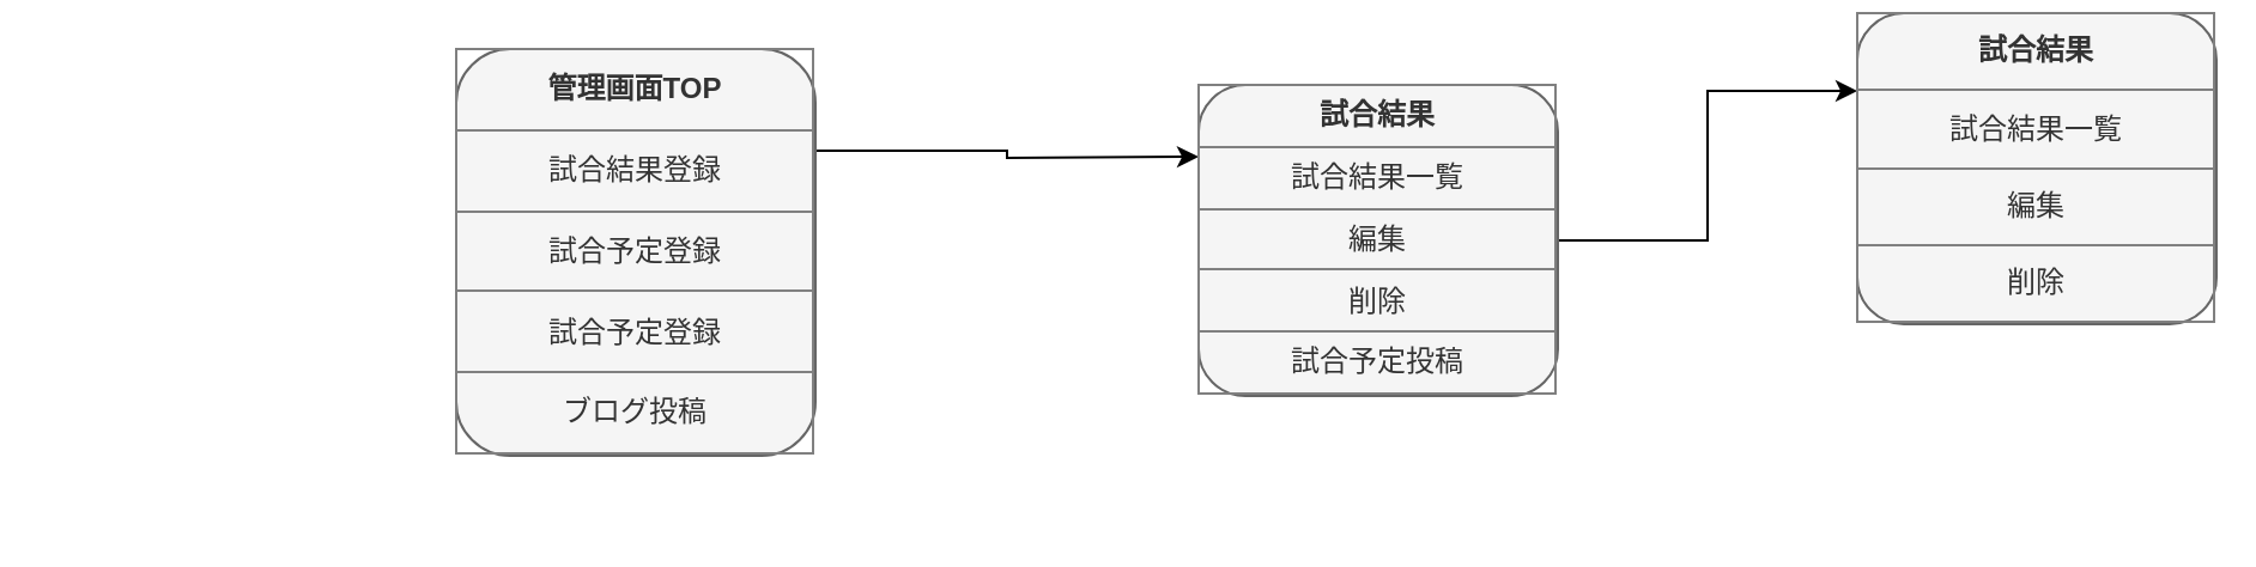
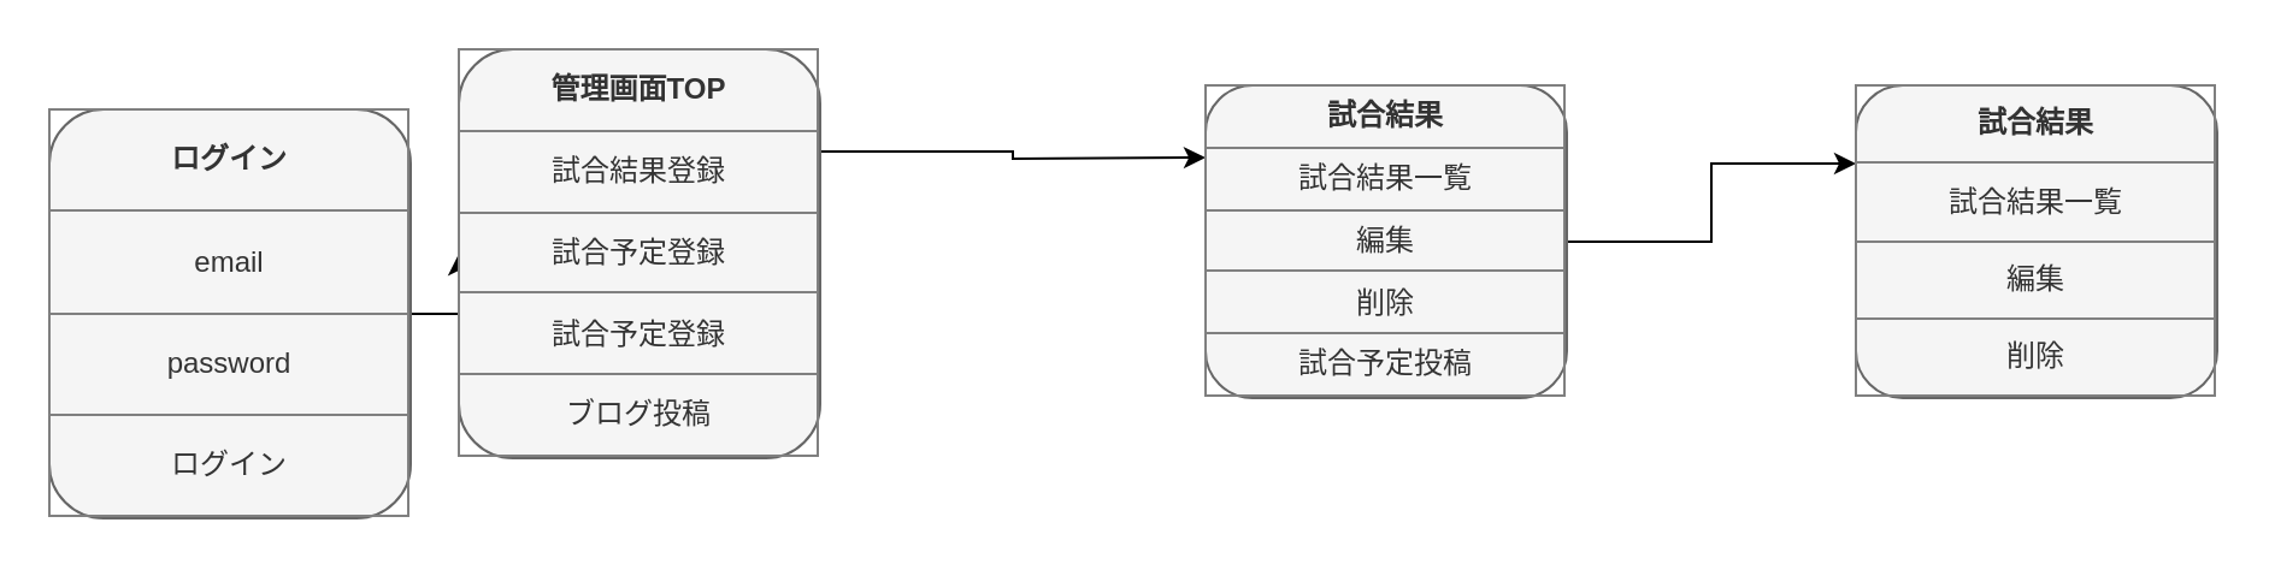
  <mxCell id="0" />
  <mxCell id="1" parent="0" />
+ <mxCell id="2" style="edgeStyle=orthogonalEdgeStyle;rounded=0;orthogonalLoop=1;jettySize=auto;html=1;entryX=0;entryY=0.5;entryDx=0;entryDy=0;" parent="1" source="3" target="5" edge="1"><mxGeometry relative="1" as="geometry" /></mxCell>
+ <mxCell id="3" value="&lt;table border=&quot;1&quot; width=&quot;100%&quot; cellpadding=&quot;4&quot; style=&quot;width: 100% ; height: 100% ; border-collapse: collapse&quot;&gt;&lt;tbody&gt;&lt;tr&gt;&lt;th&gt;&lt;b&gt;ログイン&lt;/b&gt;&lt;/th&gt;&lt;/tr&gt;&lt;tr&gt;&lt;td&gt;email&lt;/td&gt;&lt;/tr&gt;&lt;tr&gt;&lt;td&gt;password&lt;br&gt;&lt;/td&gt;&lt;/tr&gt;&lt;tr&gt;&lt;td&gt;ログイン&lt;/td&gt;&lt;/tr&gt;&lt;/tbody&gt;&lt;/table&gt;" style="text;html=1;overflow=fill;fillColor=#f5f5f5;strokeColor=#666666;fontColor=#333333;rounded=1;align=center;" parent="1" vertex="1"><mxGeometry x="20" y="45" width="150" height="170" as="geometry" /></mxCell>
  <mxCell id="4" style="edgeStyle=orthogonalEdgeStyle;rounded=0;orthogonalLoop=1;jettySize=auto;html=1;exitX=1;exitY=0.25;exitDx=0;exitDy=0;" parent="1" source="5" edge="1"><mxGeometry relative="1" as="geometry"><mxPoint x="500" y="65" as="targetPoint" /></mxGeometry></mxCell>
  <mxCell id="5" value="&lt;table border=&quot;1&quot; width=&quot;100%&quot; cellpadding=&quot;4&quot; style=&quot;width: 100% ; height: 100% ; border-collapse: collapse&quot;&gt;&lt;tbody&gt;&lt;tr&gt;&lt;th&gt;管理画面TOP&lt;/th&gt;&lt;/tr&gt;&lt;tr&gt;&lt;td&gt;試合結果登録&lt;/td&gt;&lt;/tr&gt;&lt;tr&gt;&lt;td&gt;試合予定登録&lt;/td&gt;&lt;/tr&gt;&lt;tr&gt;&lt;td&gt;試合予定登録&lt;br&gt;&lt;/td&gt;&lt;/tr&gt;&lt;tr&gt;&lt;td&gt;ブログ投稿&lt;/td&gt;&lt;/tr&gt;&lt;/tbody&gt;&lt;/table&gt;" style="text;html=1;overflow=fill;fillColor=#f5f5f5;strokeColor=#666666;fontColor=#333333;rounded=1;align=center;" parent="1" vertex="1"><mxGeometry x="190" y="20" width="150" height="170" as="geometry" /></mxCell>
  <mxCell id="6" style="edgeStyle=orthogonalEdgeStyle;rounded=0;orthogonalLoop=1;jettySize=auto;html=1;exitX=1;exitY=0.5;exitDx=0;exitDy=0;entryX=0;entryY=0.25;entryDx=0;entryDy=0;" edge="1" parent="1" source="7" target="8"><mxGeometry relative="1" as="geometry"><mxPoint x="690" y="55" as="targetPoint" /></mxGeometry></mxCell>
  <mxCell id="7" value="&lt;table border=&quot;1&quot; width=&quot;100%&quot; cellpadding=&quot;4&quot; style=&quot;width: 100% ; height: 100% ; border-collapse: collapse&quot;&gt;&lt;tbody&gt;&lt;tr&gt;&lt;th&gt;試合結果&lt;/th&gt;&lt;/tr&gt;&lt;tr&gt;&lt;td&gt;試合結果一覧&lt;/td&gt;&lt;/tr&gt;&lt;tr&gt;&lt;td&gt;編集&lt;/td&gt;&lt;/tr&gt;&lt;tr&gt;&lt;td&gt;削除&lt;br&gt;&lt;/td&gt;&lt;/tr&gt;&lt;tr&gt;&lt;td&gt;試合予定投稿&lt;/td&gt;&lt;/tr&gt;&lt;/tbody&gt;&lt;/table&gt;" style="text;html=1;overflow=fill;fillColor=#f5f5f5;strokeColor=#666666;fontColor=#333333;rounded=1;align=center;" vertex="1" parent="1"><mxGeometry x="500" width="150" height="130" as="geometry" y="35" /></mxCell>
- <mxCell id="8" value="&lt;table border=&quot;1&quot; width=&quot;100%&quot; cellpadding=&quot;4&quot; style=&quot;width: 100% ; height: 100% ; border-collapse: collapse&quot;&gt;&lt;tbody&gt;&lt;tr&gt;&lt;th&gt;試合結果&lt;/th&gt;&lt;/tr&gt;&lt;tr&gt;&lt;td&gt;試合結果一覧&lt;/td&gt;&lt;/tr&gt;&lt;tr&gt;&lt;td&gt;編集&lt;/td&gt;&lt;/tr&gt;&lt;tr&gt;&lt;td&gt;削除&lt;br&gt;&lt;/td&gt;&lt;/tr&gt;&lt;/tbody&gt;&lt;/table&gt;" style="text;html=1;overflow=fill;fillColor=#f5f5f5;strokeColor=#666666;fontColor=#333333;rounded=1;align=center;" vertex="1" parent="1"><mxGeometry x="775" y="5" width="150" height="130" as="geometry" /></mxCell>
+ <mxCell id="8" value="&lt;table border=&quot;1&quot; width=&quot;100%&quot; cellpadding=&quot;4&quot; style=&quot;width: 100% ; height: 100% ; border-collapse: collapse&quot;&gt;&lt;tbody&gt;&lt;tr&gt;&lt;th&gt;試合結果&lt;/th&gt;&lt;/tr&gt;&lt;tr&gt;&lt;td&gt;試合結果一覧&lt;/td&gt;&lt;/tr&gt;&lt;tr&gt;&lt;td&gt;編集&lt;/td&gt;&lt;/tr&gt;&lt;tr&gt;&lt;td&gt;削除&lt;br&gt;&lt;/td&gt;&lt;/tr&gt;&lt;/tbody&gt;&lt;/table&gt;" style="text;html=1;overflow=fill;fillColor=#f5f5f5;strokeColor=#666666;fontColor=#333333;rounded=1;align=center;" vertex="1" parent="1"><mxGeometry x="770" width="150" height="130" as="geometry" y="35" /></mxCell>
